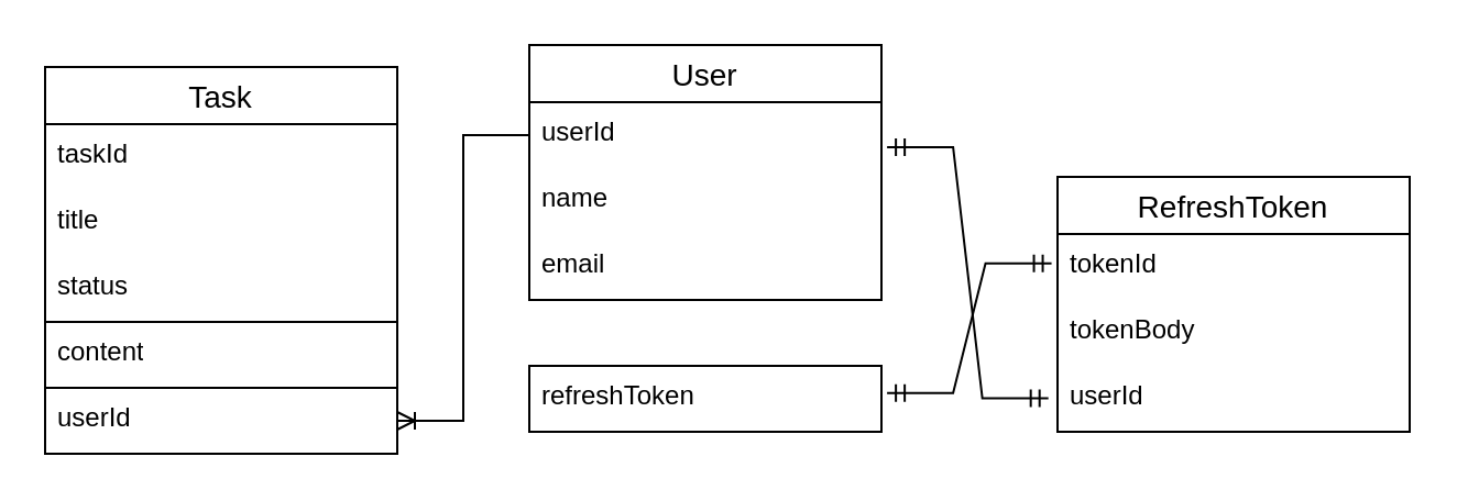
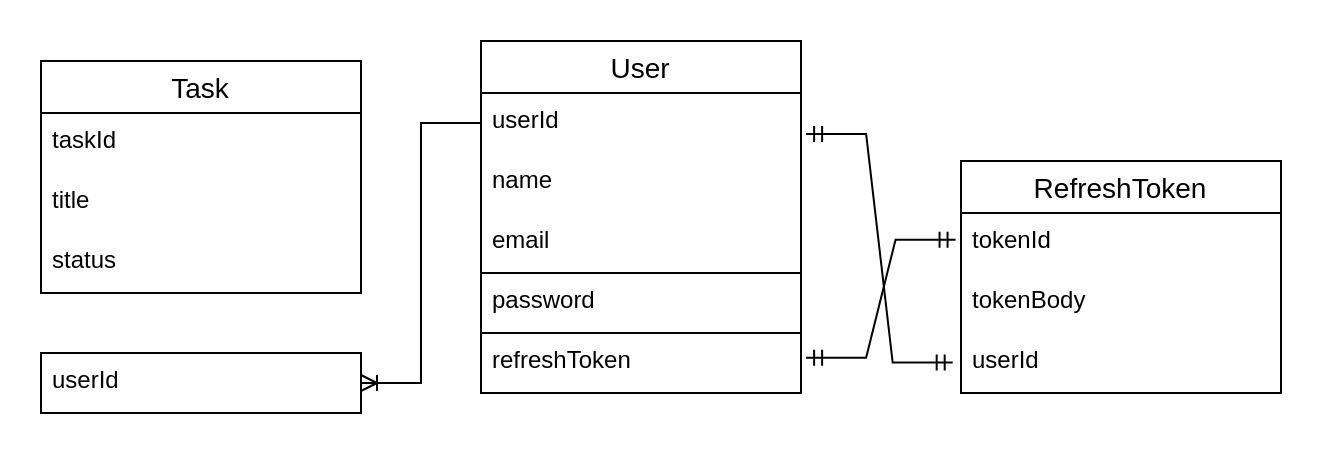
  <mxCell id="0" />
  <mxCell id="1" parent="0" />
  <mxCell id="2" value="User" style="swimlane;fontStyle=0;childLayout=stackLayout;horizontal=1;startSize=26;horizontalStack=0;resizeParent=1;resizeParentMax=0;resizeLast=0;collapsible=1;marginBottom=0;align=center;fontSize=14;" vertex="1" parent="1"><mxGeometry x="240" y="20" width="160" height="116" as="geometry" /></mxCell>
  <mxCell id="3" value="userId" style="text;strokeColor=none;fillColor=none;spacingLeft=4;spacingRight=4;overflow=hidden;rotatable=0;points=[[0,0.5],[1,0.5]];portConstraint=eastwest;fontSize=12;whiteSpace=wrap;html=1;" vertex="1" parent="2"><mxGeometry y="26" width="160" height="30" as="geometry" /></mxCell>
  <mxCell id="4" value="name" style="text;strokeColor=none;fillColor=none;spacingLeft=4;spacingRight=4;overflow=hidden;rotatable=0;points=[[0,0.5],[1,0.5]];portConstraint=eastwest;fontSize=12;whiteSpace=wrap;html=1;" vertex="1" parent="2"><mxGeometry y="56" width="160" height="30" as="geometry" /></mxCell>
  <mxCell id="5" value="email" style="text;strokeColor=none;fillColor=none;spacingLeft=4;spacingRight=4;overflow=hidden;rotatable=0;points=[[0,0.5],[1,0.5]];portConstraint=eastwest;fontSize=12;whiteSpace=wrap;html=1;" vertex="1" parent="2"><mxGeometry y="86" width="160" height="30" as="geometry" /></mxCell>
+ <mxCell id="6" value="password" style="text;strokeColor=default;fillColor=none;spacingLeft=4;spacingRight=4;overflow=hidden;rotatable=0;points=[[0,0.5],[1,0.5]];portConstraint=eastwest;fontSize=12;whiteSpace=wrap;html=1;" vertex="1" parent="1"><mxGeometry x="240" y="136" width="160" height="30" as="geometry" /></mxCell>
  <mxCell id="7" value="refreshToken" style="text;strokeColor=default;fillColor=none;spacingLeft=4;spacingRight=4;overflow=hidden;rotatable=0;points=[[0,0.5],[1,0.5]];portConstraint=eastwest;fontSize=12;whiteSpace=wrap;html=1;" vertex="1" parent="1"><mxGeometry x="240" y="166" width="160" height="30" as="geometry" /></mxCell>
  <mxCell id="8" value="RefreshToken" style="swimlane;fontStyle=0;childLayout=stackLayout;horizontal=1;startSize=26;horizontalStack=0;resizeParent=1;resizeParentMax=0;resizeLast=0;collapsible=1;marginBottom=0;align=center;fontSize=14;" vertex="1" parent="1"><mxGeometry x="480" y="80" width="160" height="116" as="geometry" /></mxCell>
  <mxCell id="9" value="tokenId" style="text;strokeColor=none;fillColor=none;spacingLeft=4;spacingRight=4;overflow=hidden;rotatable=0;points=[[0,0.5],[1,0.5]];portConstraint=eastwest;fontSize=12;whiteSpace=wrap;html=1;" vertex="1" parent="8"><mxGeometry y="26" width="160" height="30" as="geometry" /></mxCell>
  <mxCell id="10" value="tokenBody" style="text;strokeColor=none;fillColor=none;spacingLeft=4;spacingRight=4;overflow=hidden;rotatable=0;points=[[0,0.5],[1,0.5]];portConstraint=eastwest;fontSize=12;whiteSpace=wrap;html=1;" vertex="1" parent="8"><mxGeometry y="56" width="160" height="30" as="geometry" /></mxCell>
  <mxCell id="11" value="userId" style="text;strokeColor=none;fillColor=none;spacingLeft=4;spacingRight=4;overflow=hidden;rotatable=0;points=[[0,0.5],[1,0.5]];portConstraint=eastwest;fontSize=12;whiteSpace=wrap;html=1;" vertex="1" parent="8"><mxGeometry y="86" width="160" height="30" as="geometry" /></mxCell>
  <mxCell id="12" value="" style="edgeStyle=entityRelationEdgeStyle;fontSize=12;html=1;endArrow=ERmandOne;startArrow=ERmandOne;rounded=0;exitX=1.016;exitY=0.683;exitDx=0;exitDy=0;exitPerimeter=0;entryX=-0.026;entryY=0.492;entryDx=0;entryDy=0;entryPerimeter=0;" edge="1" parent="1" source="3" target="11"><mxGeometry width="100" height="100" relative="1" as="geometry"><mxPoint x="380" y="150" as="sourcePoint" /><mxPoint x="480" y="50" as="targetPoint" /></mxGeometry></mxCell>
  <mxCell id="13" value="" style="edgeStyle=entityRelationEdgeStyle;fontSize=12;html=1;endArrow=ERmandOne;startArrow=ERmandOne;rounded=0;exitX=1.016;exitY=0.413;exitDx=0;exitDy=0;exitPerimeter=0;entryX=-0.017;entryY=0.444;entryDx=0;entryDy=0;entryPerimeter=0;" edge="1" parent="1" source="7" target="9"><mxGeometry width="100" height="100" relative="1" as="geometry"><mxPoint x="380" y="150" as="sourcePoint" /><mxPoint x="480" y="50" as="targetPoint" /></mxGeometry></mxCell>
  <mxCell id="14" value="Task" style="swimlane;fontStyle=0;childLayout=stackLayout;horizontal=1;startSize=26;horizontalStack=0;resizeParent=1;resizeParentMax=0;resizeLast=0;collapsible=1;marginBottom=0;align=center;fontSize=14;" vertex="1" parent="1"><mxGeometry x="20" y="30" width="160" height="116" as="geometry" /></mxCell>
  <mxCell id="15" value="taskId" style="text;strokeColor=none;fillColor=none;spacingLeft=4;spacingRight=4;overflow=hidden;rotatable=0;points=[[0,0.5],[1,0.5]];portConstraint=eastwest;fontSize=12;whiteSpace=wrap;html=1;" vertex="1" parent="14"><mxGeometry y="26" width="160" height="30" as="geometry" /></mxCell>
  <mxCell id="16" value="title" style="text;strokeColor=none;fillColor=none;spacingLeft=4;spacingRight=4;overflow=hidden;rotatable=0;points=[[0,0.5],[1,0.5]];portConstraint=eastwest;fontSize=12;whiteSpace=wrap;html=1;" vertex="1" parent="14"><mxGeometry y="56" width="160" height="30" as="geometry" /></mxCell>
  <mxCell id="17" value="status&lt;span style=&quot;color: rgba(0, 0, 0, 0); font-family: monospace; font-size: 0px; text-wrap: nowrap;&quot;&gt;%3CmxGraphModel%3E%3Croot%3E%3CmxCell%20id%3D%220%22%2F%3E%3CmxCell%20id%3D%221%22%20parent%3D%220%22%2F%3E%3CmxCell%20id%3D%222%22%20value%3D%22email%22%20style%3D%22text%3BstrokeColor%3Dnone%3BfillColor%3Dnone%3BspacingLeft%3D4%3BspacingRight%3D4%3Boverflow%3Dhidden%3Brotatable%3D0%3Bpoints%3D%5B%5B0%2C0.5%5D%2C%5B1%2C0.5%5D%5D%3BportConstraint%3Deastwest%3BfontSize%3D12%3BwhiteSpace%3Dwrap%3Bhtml%3D1%3B%22%20vertex%3D%221%22%20parent%3D%221%22%3E%3CmxGeometry%20x%3D%22330%22%20y%3D%22436%22%20width%3D%22160%22%20height%3D%2230%22%20as%3D%22geometry%22%2F%3E%3C%2FmxCell%3E%3C%2Froot%3E%3C%2FmxGraphModel%3E&lt;/span&gt;" style="text;strokeColor=none;fillColor=none;spacingLeft=4;spacingRight=4;overflow=hidden;rotatable=0;points=[[0,0.5],[1,0.5]];portConstraint=eastwest;fontSize=12;whiteSpace=wrap;html=1;" vertex="1" parent="14"><mxGeometry y="86" width="160" height="30" as="geometry" /></mxCell>
- <mxCell id="18" value="content" style="text;strokeColor=default;fillColor=none;spacingLeft=4;spacingRight=4;overflow=hidden;rotatable=0;points=[[0,0.5],[1,0.5]];portConstraint=eastwest;fontSize=12;whiteSpace=wrap;html=1;" vertex="1" parent="1"><mxGeometry x="20" y="146" width="160" height="30" as="geometry" /></mxCell>
  <mxCell id="19" value="userId" style="text;strokeColor=default;fillColor=none;spacingLeft=4;spacingRight=4;overflow=hidden;rotatable=0;points=[[0,0.5],[1,0.5]];portConstraint=eastwest;fontSize=12;whiteSpace=wrap;html=1;" vertex="1" parent="1"><mxGeometry x="20" y="176" width="160" height="30" as="geometry" /></mxCell>
  <mxCell id="20" value="" style="edgeStyle=entityRelationEdgeStyle;fontSize=12;html=1;endArrow=ERoneToMany;rounded=0;exitX=0;exitY=0.5;exitDx=0;exitDy=0;entryX=1;entryY=0.5;entryDx=0;entryDy=0;" edge="1" parent="1" source="3" target="19"><mxGeometry width="100" height="100" relative="1" as="geometry"><mxPoint x="290" y="320" as="sourcePoint" /><mxPoint x="390" y="220" as="targetPoint" /></mxGeometry></mxCell>
